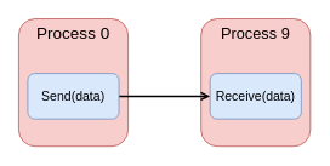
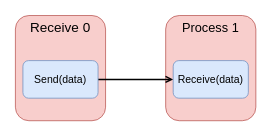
  <mxCell id="0" />
  <mxCell id="1" parent="0" />
- <mxCell id="2" value="Process 0" style="rounded=1;whiteSpace=wrap;html=1;fillColor=#f8cecc;strokeColor=#b85450;fontSize=18;labelPosition=center;verticalLabelPosition=middle;align=center;verticalAlign=top;" vertex="1" parent="1"><mxGeometry x="20" y="20" width="120" height="140" as="geometry" /></mxCell>
- <mxCell id="3" value="Process 9" style="rounded=1;whiteSpace=wrap;html=1;fillColor=#f8cecc;strokeColor=#b85450;fontSize=17;labelPosition=center;verticalLabelPosition=middle;align=center;verticalAlign=top;" vertex="1" parent="1"><mxGeometry x="220" y="20" width="120" height="140" as="geometry" /></mxCell>
+ <mxCell id="2" value="Receive 0" style="rounded=1;whiteSpace=wrap;html=1;fillColor=#f8cecc;strokeColor=#b85450;fontSize=18;labelPosition=center;verticalLabelPosition=middle;align=center;verticalAlign=top;" vertex="1" parent="1"><mxGeometry x="20" y="20" width="120" height="140" as="geometry" /></mxCell>
+ <mxCell id="3" value="Process 1" style="rounded=1;whiteSpace=wrap;html=1;fillColor=#f8cecc;strokeColor=#b85450;fontSize=17;labelPosition=center;verticalLabelPosition=middle;align=center;verticalAlign=top;" vertex="1" parent="1"><mxGeometry x="220" y="20" width="120" height="140" as="geometry" /></mxCell>
  <mxCell id="4" value="" style="endArrow=open;html=1;fontSize=17;strokeWidth=2;exitX=1;exitY=0.5;exitDx=0;exitDy=0;" edge="1" parent="1" source="6" target="5"><mxGeometry width="50" height="50" relative="1" as="geometry"><mxPoint x="90" y="220" as="sourcePoint" /><mxPoint x="240" y="227.143" as="targetPoint" /></mxGeometry></mxCell>
  <mxCell id="5" value="Receive(data)" style="rounded=1;whiteSpace=wrap;html=1;fontSize=14;fillColor=#dae8fc;strokeColor=#6c8ebf;" vertex="1" parent="1"><mxGeometry x="230" y="80" width="100" height="50" as="geometry" /></mxCell>
  <mxCell id="6" value="Send(data)" style="rounded=1;whiteSpace=wrap;html=1;fontSize=14;fillColor=#dae8fc;strokeColor=#6c8ebf;" vertex="1" parent="1"><mxGeometry x="30" y="80" width="100" height="50" as="geometry" /></mxCell>
